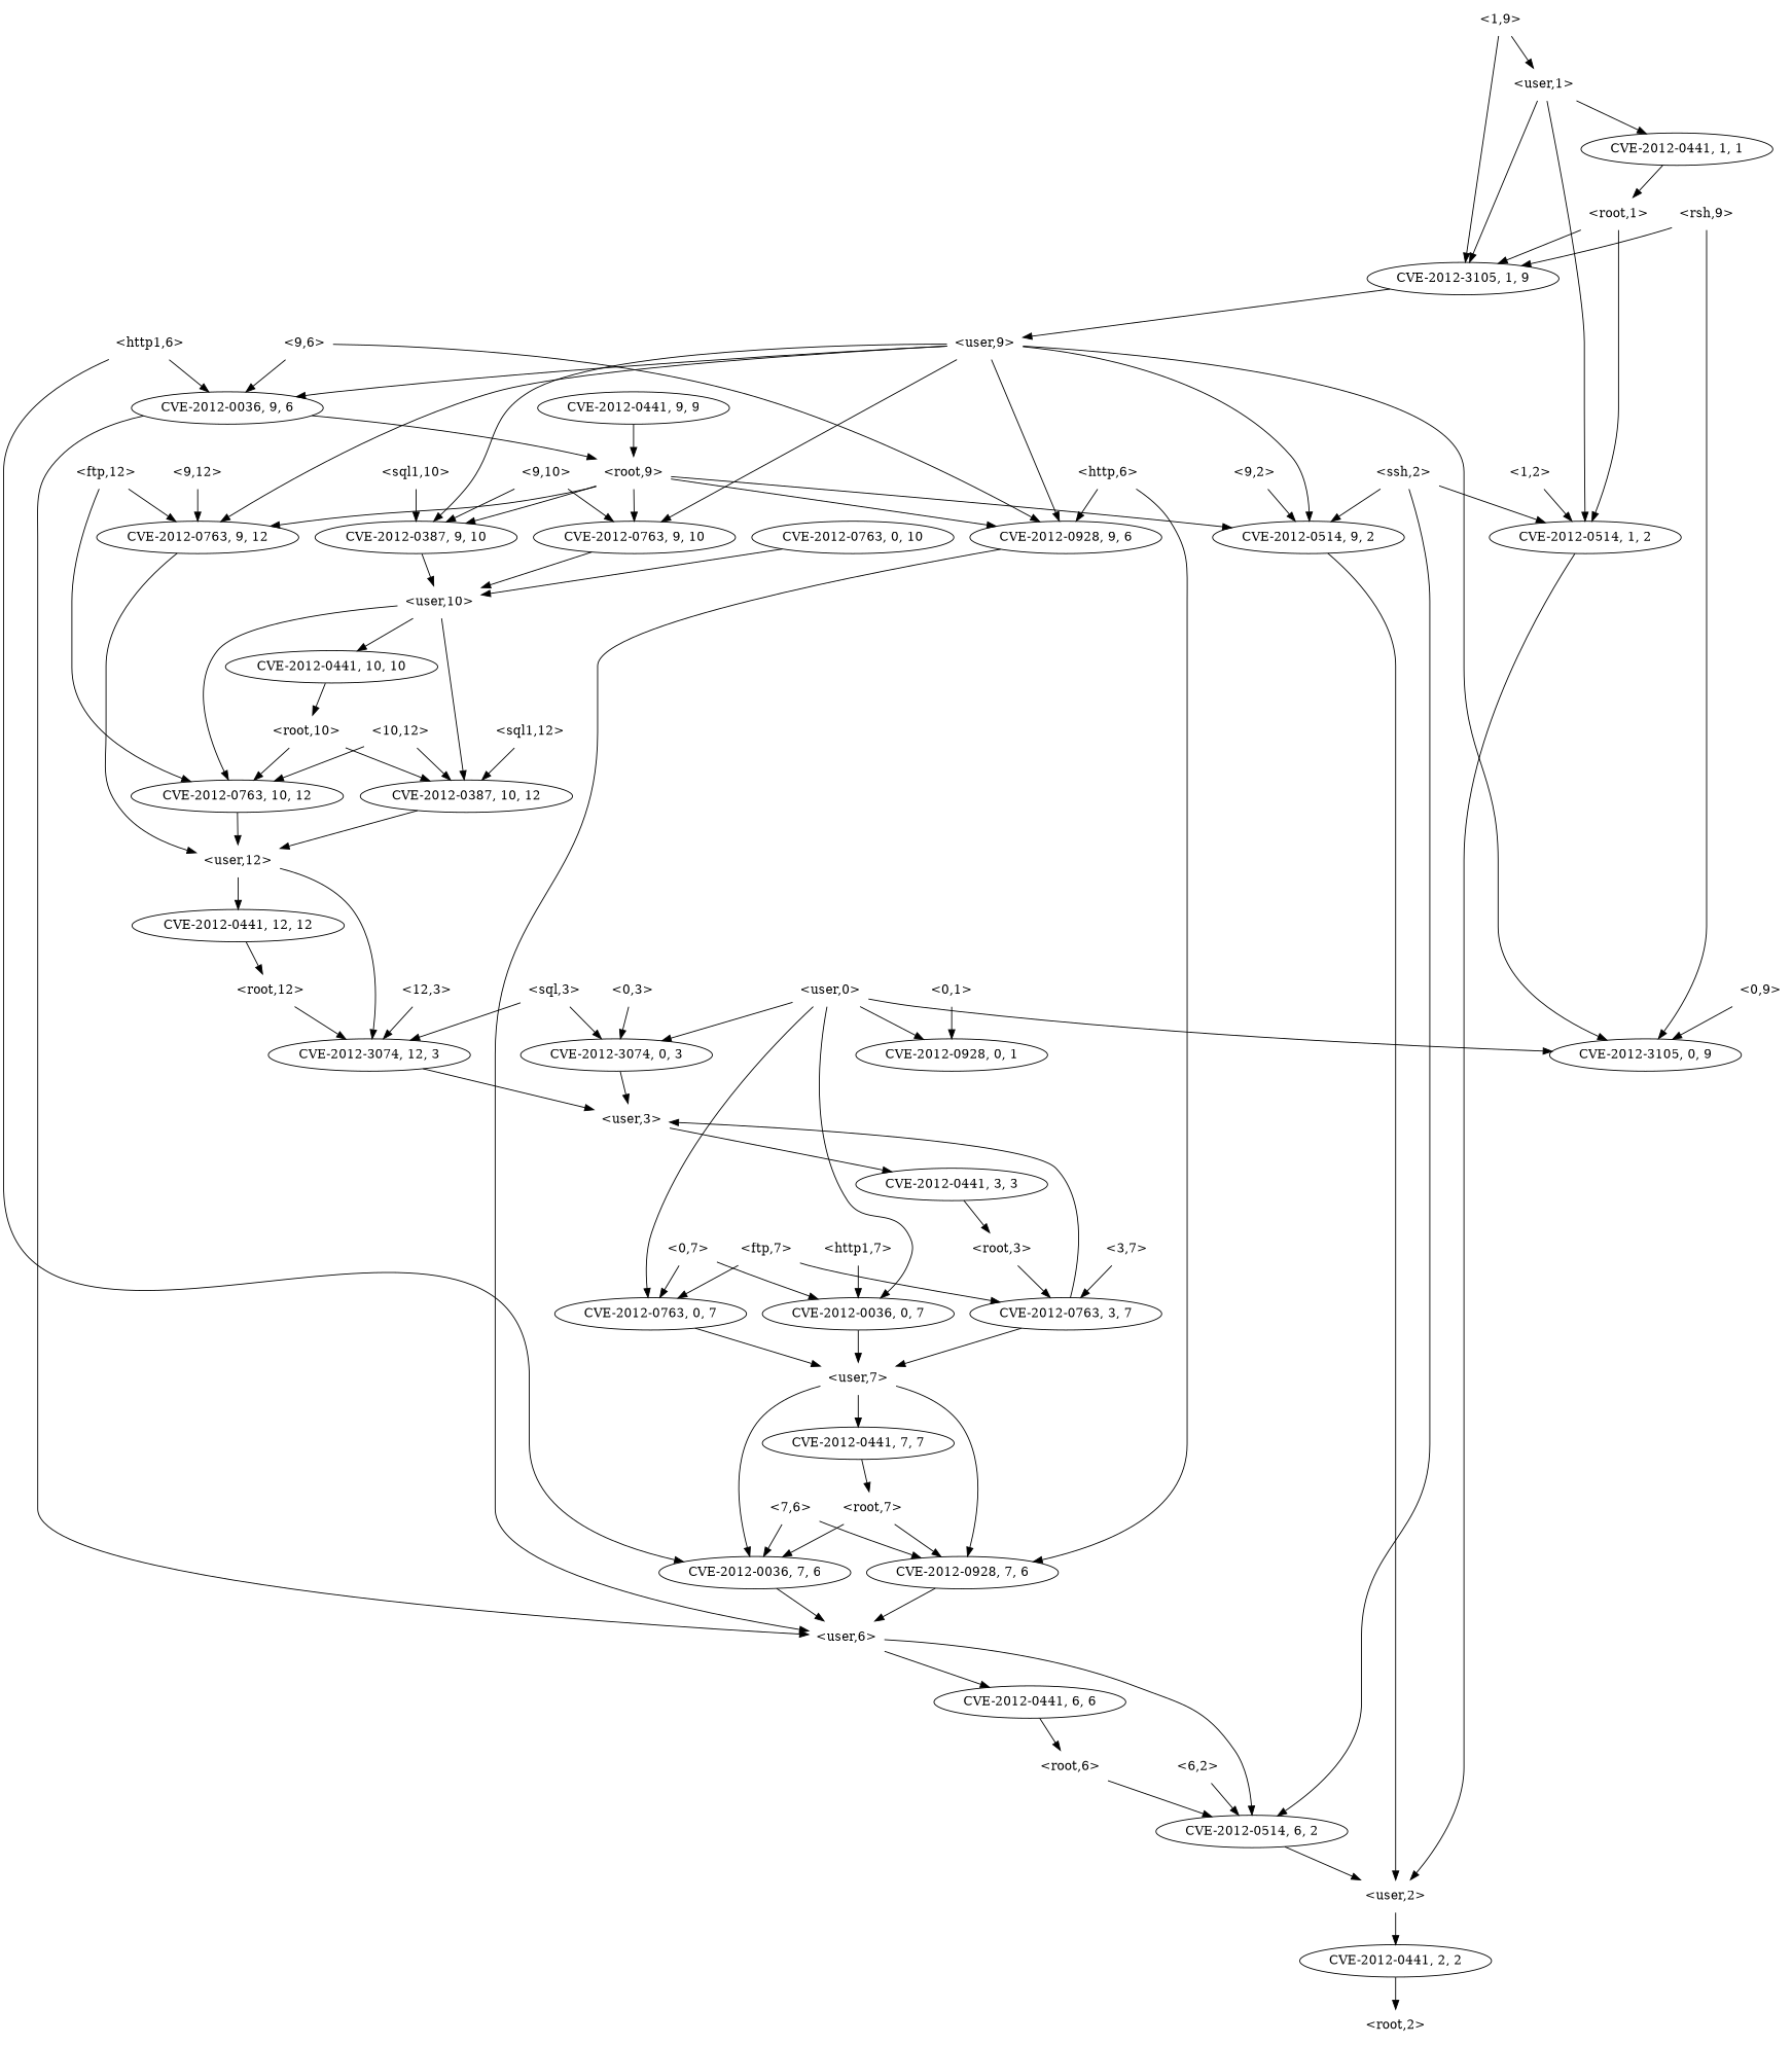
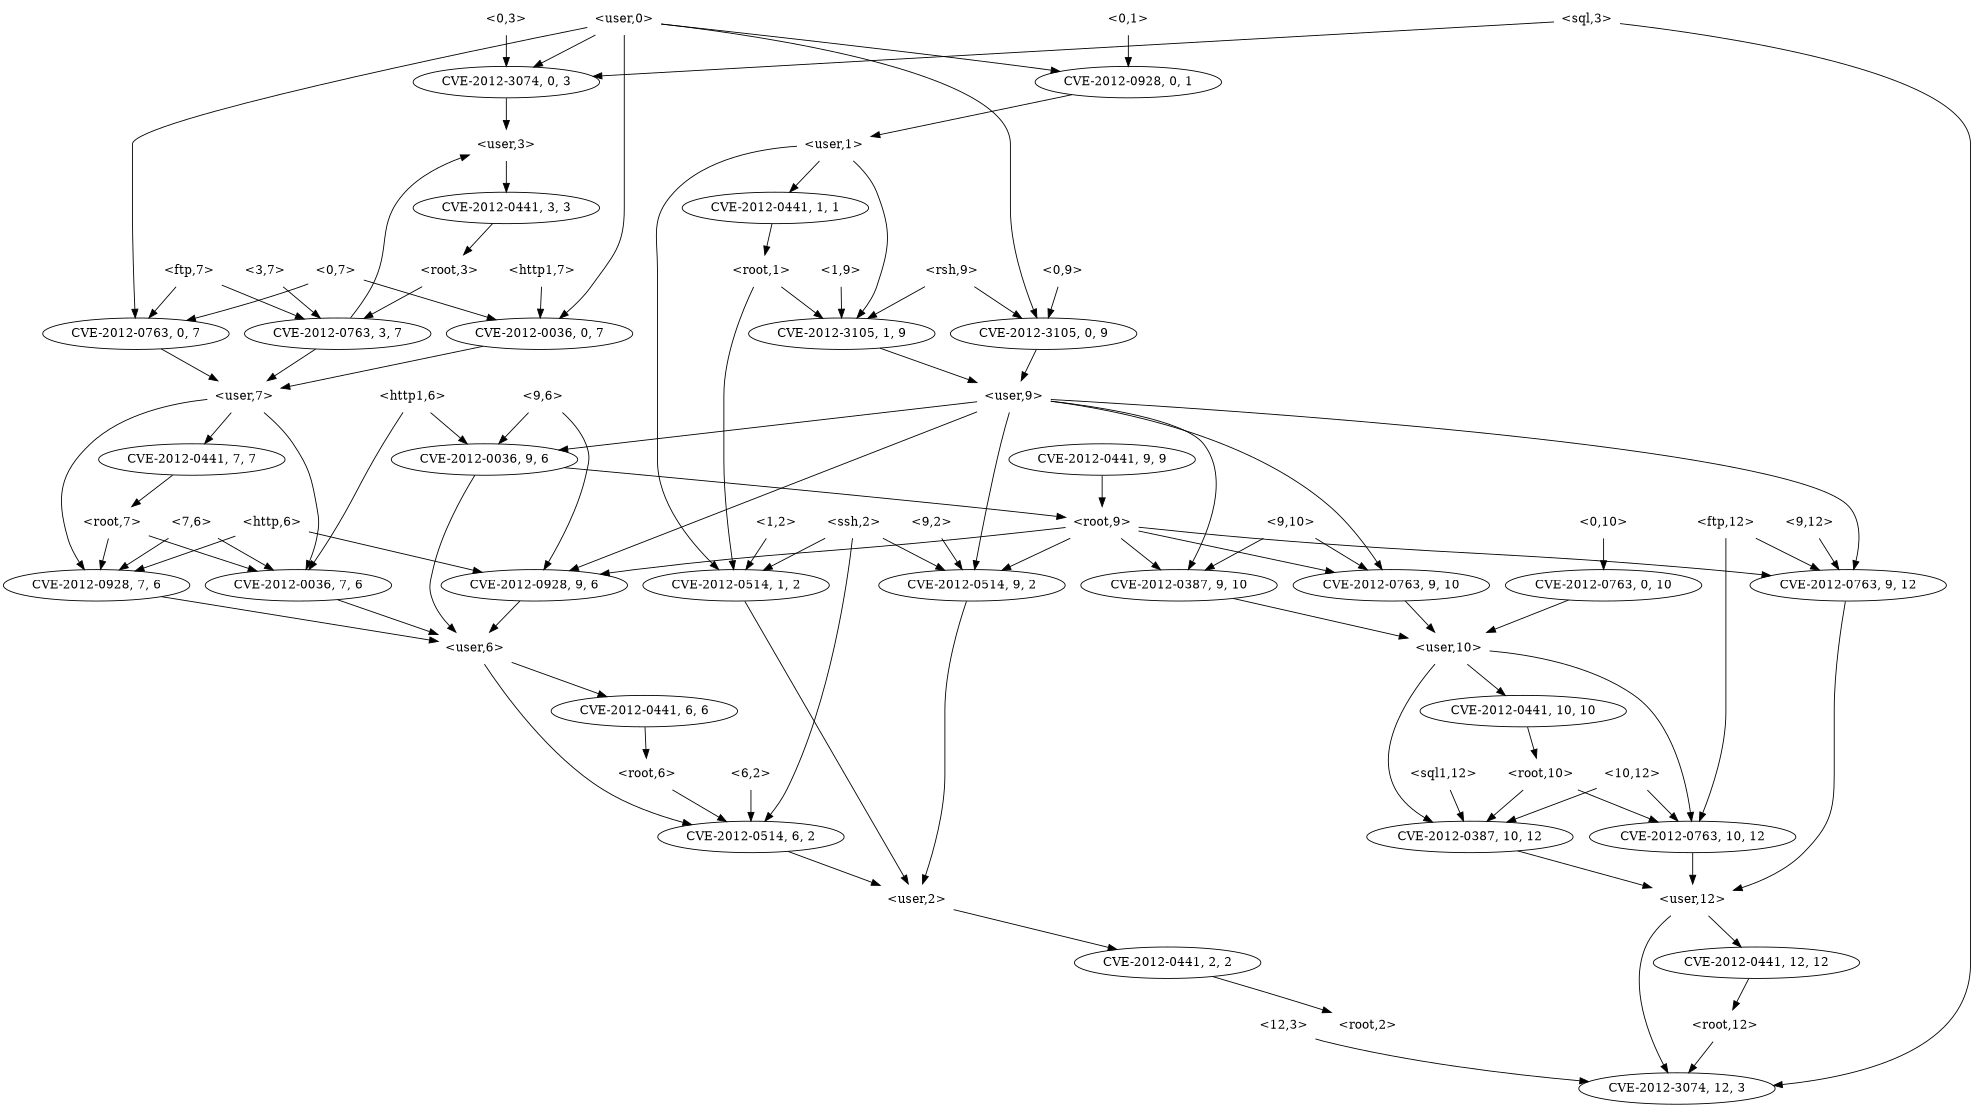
  strict digraph {
    node [shape=plaintext]
    "<0,3>" [height=0.5 width=0.75]
    n2 [height=0.5 label=<CVE-2012-3074, 0, 3> width=2.4499 shape=""]
    "<user,3>" [height=0.5 width=0.91667]
    n4 [height=0.5 label=<CVE-2012-0441, 3, 3> width=2.4499 shape=""]
    n5 [height=0.5 label=<CVE-2012-0763, 3, 7> width=2.4499 shape=""]
    "<user,7>" [height=0.5 width=0.91667]
    "<root,3>" [height=0.5 width=0.89583]
    n8 [height=0.5 label=<CVE-2012-0036, 0, 7> width=2.4499 shape=""]
    n9 [height=0.5 label=<CVE-2012-0928, 7, 6> width=2.4499 shape=""]
    n10 [height=0.5 label=<CVE-2012-0036, 7, 6> width=2.4499 shape=""]
    n11 [height=0.5 label=<CVE-2012-0441, 7, 7> width=2.4499 shape=""]
    "<user,6>" [height=0.5 width=0.91667]
    "<root,7>" [height=0.5 width=0.89583]
    n14 [height=0.5 label=<CVE-2012-0441, 6, 6> width=2.4499 shape=""]
    n15 [height=0.5 label=<CVE-2012-0514, 6, 2> width=2.4499 shape=""]
    n16 [height=0.5 label=<CVE-2012-0387, 10, 12> width=2.7013 shape=""]
    "<user,12>" [height=0.5 width=1.0069]
    n18 [height=0.5 label=<CVE-2012-3074, 12, 3> width=2.5686 shape=""]
    n19 [height=0.5 label=<CVE-2012-0441, 12, 12> width=2.7013 shape=""]
    "<root,12>" [height=0.5 width=1]
    "<root,6>" [height=0.5 width=0.89583]
    "<user,2>" [height=0.5 width=0.91667]
    n23 [height=0.5 label=<CVE-2012-0928, 0, 1> width=2.4499 shape=""]
    "<user,1>" [height=0.5 width=0.91667]
    n25 [height=0.5 label=<CVE-2012-0514, 1, 2> width=2.4499 shape=""]
    n26 [height=0.5 label=<CVE-2012-3105, 1, 9> width=2.4499 shape=""]
    n27 [height=0.5 label=<CVE-2012-0441, 1, 1> width=2.4499 shape=""]
    "<user,9>" [height=0.5 width=0.91667]
    "<root,1>" [height=0.5 width=0.89583]
    "<1,2>" [height=0.5 width=0.75]
    n31 [height=0.5 label=<CVE-2012-0441, 2, 2> width=2.4499 shape=""]
    "<root,2>" [height=0.5 width=0.89583]
    "<3,7>" [height=0.5 width=0.75]
    "<sql,3>" [height=0.5 width=0.8125]
    n35 [height=0.5 label=<CVE-2012-0763, 9, 10> width=2.5686 shape=""]
    n36 [height=0.5 label=<CVE-2012-0387, 9, 10> width=2.5686 shape=""]
    n37 [height=0.5 label=<CVE-2012-0514, 9, 2> width=2.4499 shape=""]
    n38 [height=0.5 label=<CVE-2012-0928, 9, 6> width=2.4499 shape=""]
    n39 [height=0.5 label=<CVE-2012-0763, 9, 12> width=2.5686 shape=""]
    n40 [height=0.5 label=<CVE-2012-0036, 9, 6> width=2.4499 shape=""]
    "<user,10>" [height=0.5 width=1.0069]
    "<root,9>" [height=0.5 width=0.89583]
    n43 [height=0.5 label=<CVE-2012-0441, 9, 9> width=2.4499 shape=""]
    n44 [height=0.5 label=<CVE-2012-0763, 10, 12> width=2.7013 shape=""]
    n45 [height=0.5 label=<CVE-2012-0441, 10, 10> width=2.7013 shape=""]
    "<root,10>" [height=0.5 width=1]
    "<0,9>" [height=0.5 width=0.75]
    n48 [height=0.5 label=<CVE-2012-3105, 0, 9> width=2.4499 shape=""]
    n49 [height=0.5 label=<CVE-2012-0763, 0, 10> width=2.5686 shape=""]
    "<0,1>" [height=0.5 width=0.75]
    "<sql1,12>" [height=0.5 width=1.0069]
    "<9,10>" [height=0.5 width=0.78472]
    "<rsh,9>" [height=0.5 width=0.81944]
    "<ftp,12>" [height=0.5 width=0.89583]
    "<http,6>" [height=0.5 width=0.89583]
    "<9,6>" [height=0.5 width=0.75]
    "<1,9>" [height=0.5 width=0.75]
    "<ssh,2>" [height=0.5 width=0.84028]
    "<9,2>" [height=0.5 width=0.75]
    "<ftp,7>" [height=0.5 width=0.8125]
    n61 [height=0.5 label=<CVE-2012-0763, 0, 7> width=2.4499 shape=""]
-   "<sql1,10>" [height=0.5 width=1.0069]
    "<http1,6>" [height=0.5 width=0.97917]
    "<12,3>" [height=0.5 width=0.78472]
    "<6,2>" [height=0.5 width=0.75]
    "<http1,7>" [height=0.5 width=0.97917]
    "<user,0>" [height=0.5 width=0.91667]
    "<7,6>" [height=0.5 width=0.75]
+   "<0,10>" [height=0.5 width=0.78472]
    "<9,12>" [height=0.5 width=0.78472]
    "<10,12>" [height=0.5 width=0.88889]
    "<0,7>" [height=0.5 width=0.75]
    "<0,3>" -> n2
    n2 -> "<user,3>"
    "<user,3>" -> n4
    n4 -> "<root,3>"
    n5 -> "<user,3>"
    n5 -> "<user,7>"
    "<user,7>" -> n9
    "<user,7>" -> n10
    "<user,7>" -> n11
    "<root,3>" -> n5
    n8 -> "<user,7>"
    n9 -> "<user,6>"
    n10 -> "<user,6>"
    n11 -> "<root,7>"
    "<user,6>" -> n14
    "<user,6>" -> n15
    "<root,7>" -> n9
    "<root,7>" -> n10
    n14 -> "<root,6>"
    n15 -> "<user,2>"
    n16 -> "<user,12>"
    "<user,12>" -> n18
    "<user,12>" -> n19
-   n18 -> "<user,3>"
    n19 -> "<root,12>"
    "<root,12>" -> n18
    "<root,6>" -> n15
    "<user,2>" -> n31
-   "<1,9>" -> "<user,1>"
+   n23 -> "<user,1>"
    "<user,1>" -> n25
    "<user,1>" -> n26
    "<user,1>" -> n27
    n25 -> "<user,2>"
    n26 -> "<user,9>"
    n27 -> "<root,1>"
    "<user,9>" -> n35
    "<user,9>" -> n36
    "<user,9>" -> n37
    "<user,9>" -> n38
    "<user,9>" -> n39
    "<user,9>" -> n40
    "<root,1>" -> n25
    "<root,1>" -> n26
    "<1,2>" -> n25
    n31 -> "<root,2>"
    "<3,7>" -> n5
    "<sql,3>" -> n2
    "<sql,3>" -> n18
    n35 -> "<user,10>"
    n36 -> "<user,10>"
    n37 -> "<user,2>"
    n38 -> "<user,6>"
    n39 -> "<user,12>"
    n40 -> "<user,6>"
    n40 -> "<root,9>"
    "<user,10>" -> n16
    "<user,10>" -> n44
    "<user,10>" -> n45
    "<root,9>" -> n35
    "<root,9>" -> n36
    "<root,9>" -> n37
    "<root,9>" -> n38
    "<root,9>" -> n39
    n43 -> "<root,9>"
    n44 -> "<user,12>"
    n45 -> "<root,10>"
    "<root,10>" -> n16
    "<root,10>" -> n44
    "<0,9>" -> n48
-   "<user,9>" -> n48
+   n48 -> "<user,9>"
    n49 -> "<user,10>"
    "<0,1>" -> n23
    "<sql1,12>" -> n16
    "<9,10>" -> n35
    "<9,10>" -> n36
    "<rsh,9>" -> n26
    "<rsh,9>" -> n48
    "<ftp,12>" -> n39
    "<ftp,12>" -> n44
    "<http,6>" -> n9
    "<http,6>" -> n38
    "<9,6>" -> n38
    "<9,6>" -> n40
    "<1,9>" -> n26
    "<ssh,2>" -> n15
    "<ssh,2>" -> n25
    "<ssh,2>" -> n37
    "<9,2>" -> n37
    "<ftp,7>" -> n5
    "<ftp,7>" -> n61
    n61 -> "<user,7>"
-   "<sql1,10>" -> n36
    "<http1,6>" -> n10
    "<http1,6>" -> n40
    "<12,3>" -> n18
    "<6,2>" -> n15
    "<http1,7>" -> n8
    "<user,0>" -> n2
    "<user,0>" -> n8
    "<user,0>" -> n23
    "<user,0>" -> n48
    "<user,0>" -> n61
    "<7,6>" -> n9
    "<7,6>" -> n10
+   "<0,10>" -> n49
    "<9,12>" -> n39
    "<10,12>" -> n16
    "<10,12>" -> n44
    "<0,7>" -> n8
    "<0,7>" -> n61
  }
